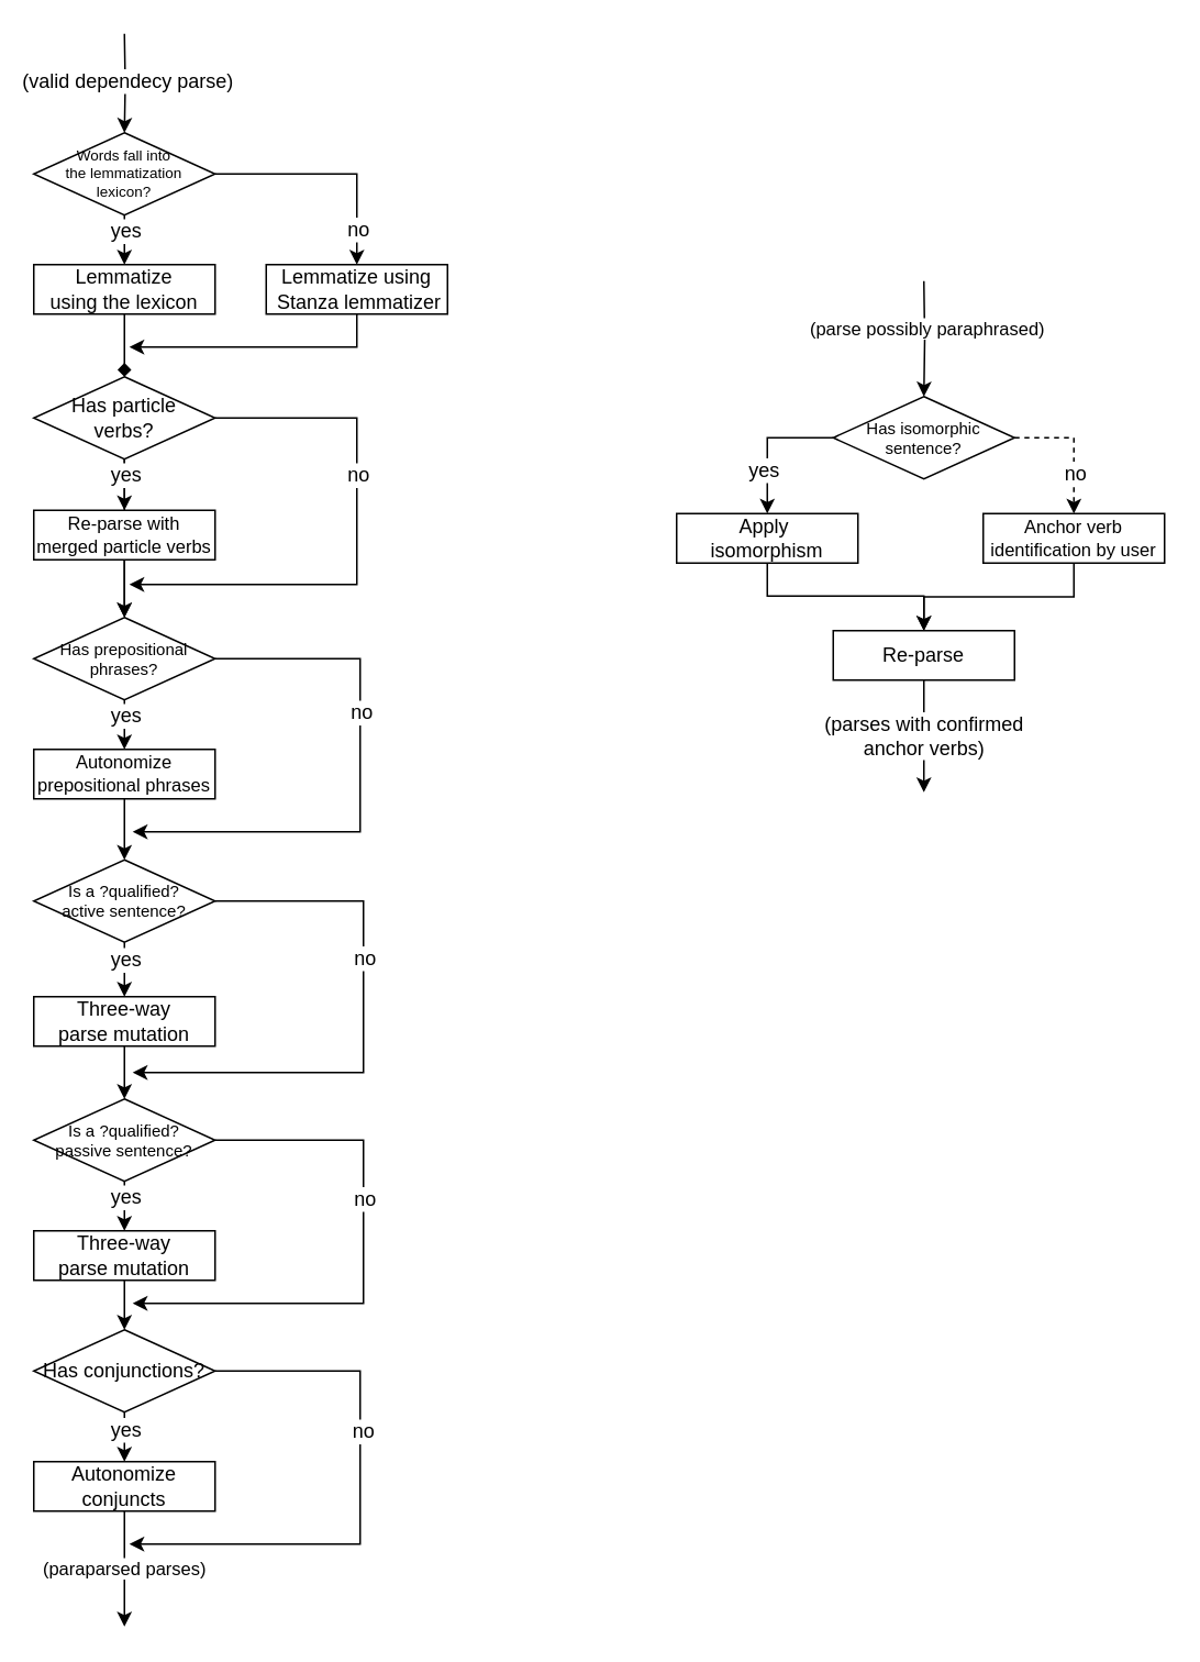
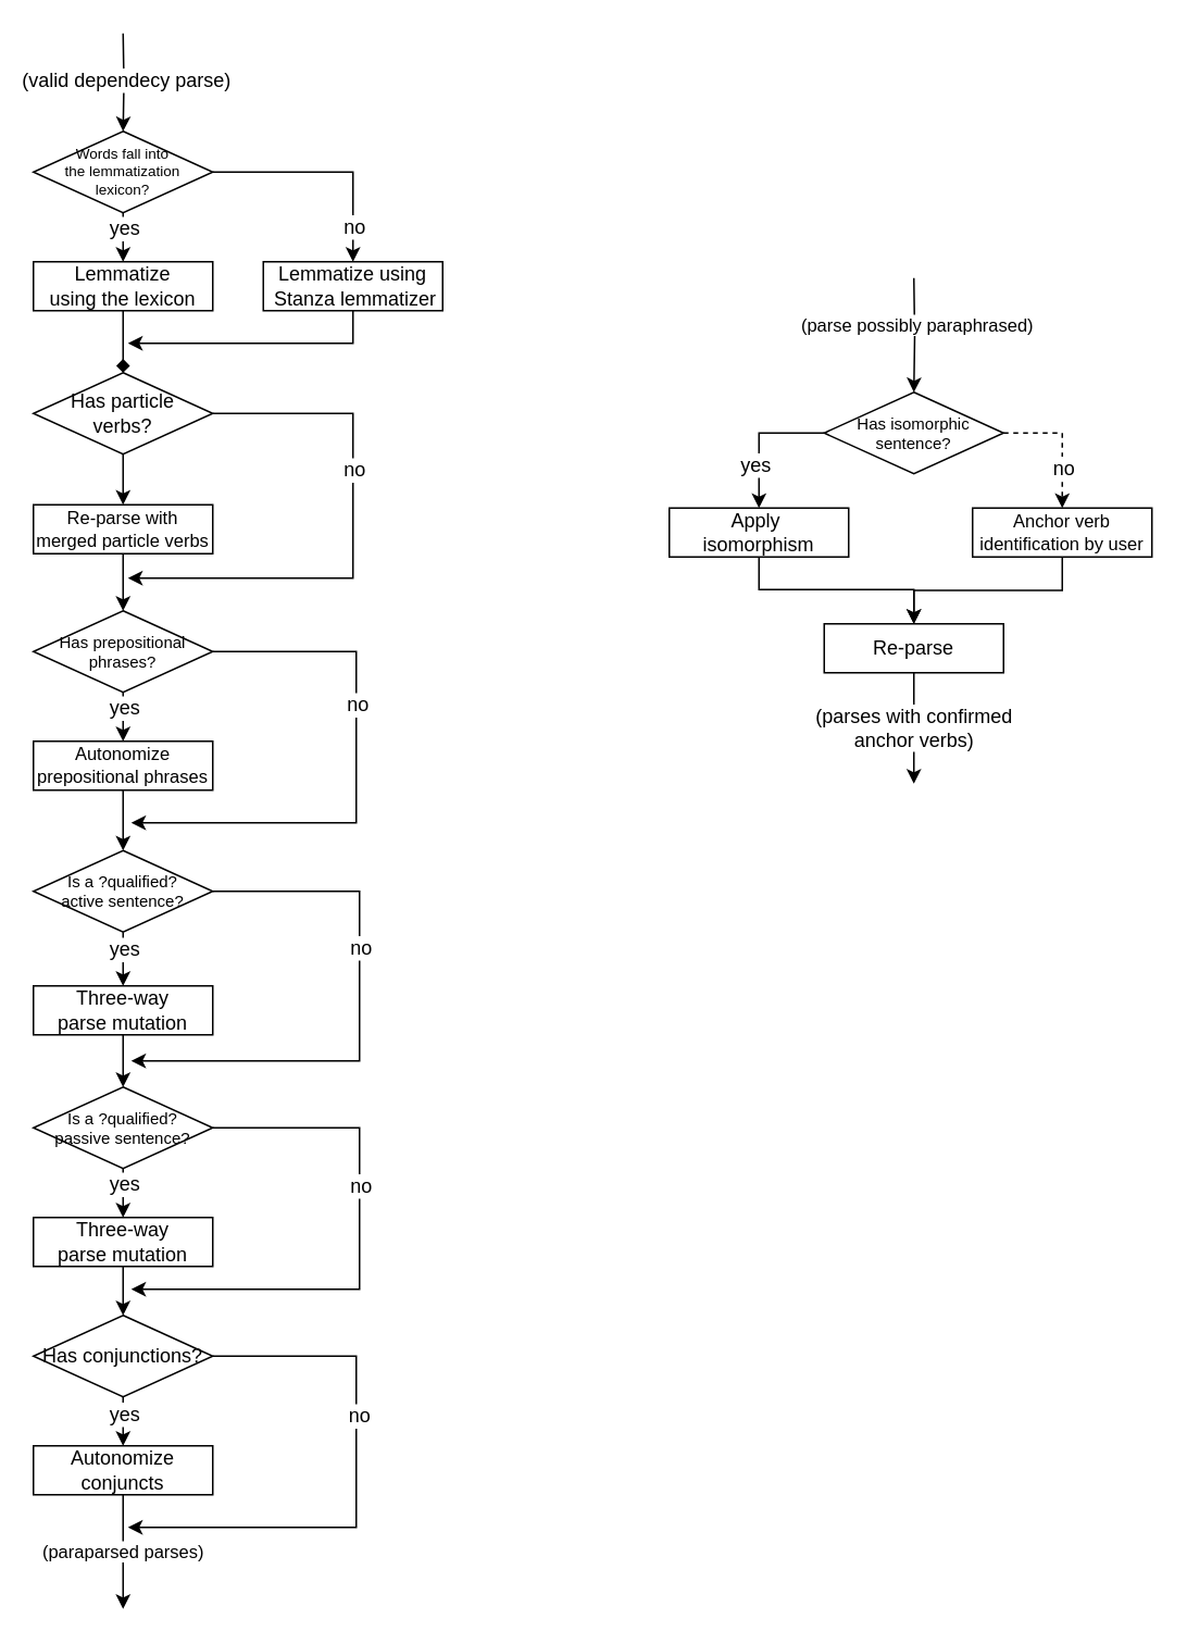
  <mxCell id="0" />
  <mxCell id="1" parent="0" />
  <mxCell id="2" style="edgeStyle=orthogonalEdgeStyle;rounded=0;orthogonalLoop=1;jettySize=auto;html=1;fontSize=12;entryX=0.5;entryY=0;entryDx=0;entryDy=0;" parent="1" target="37" edge="1"><mxGeometry relative="1" as="geometry"><mxPoint x="75" y="20" as="sourcePoint" /><mxPoint x="75" y="70" as="targetPoint" /></mxGeometry></mxCell>
  <mxCell id="3" value="&lt;span style=&quot;font-size: 12px&quot;&gt;(valid dependecy parse)&lt;/span&gt;" style="edgeLabel;html=1;align=center;verticalAlign=middle;resizable=0;points=[];" parent="2" vertex="1" connectable="0"><mxGeometry x="-0.074" y="-1" relative="1" as="geometry"><mxPoint x="2" as="offset" /></mxGeometry></mxCell>
  <mxCell id="4" style="edgeStyle=none;rounded=0;orthogonalLoop=1;jettySize=auto;html=1;exitX=0.5;exitY=1;exitDx=0;exitDy=0;endArrow=classic;endFill=1;fontSize=10;entryX=0.5;entryY=0;entryDx=0;entryDy=0;" parent="1" source="9" target="11" edge="1"><mxGeometry relative="1" as="geometry"><mxPoint x="76" y="314" as="targetPoint" /></mxGeometry></mxCell>
  <mxCell id="5" style="edgeStyle=none;rounded=0;orthogonalLoop=1;jettySize=auto;html=1;endArrow=classic;endFill=1;fontSize=10;exitX=1;exitY=0.5;exitDx=0;exitDy=0;" parent="1" source="9" edge="1"><mxGeometry relative="1" as="geometry"><mxPoint x="78" y="354" as="targetPoint" /><Array as="points"><mxPoint x="216" y="253" /><mxPoint x="216" y="354" /><mxPoint x="148" y="354" /></Array></mxGeometry></mxCell>
  <mxCell id="6" value="no" style="edgeLabel;html=1;align=center;verticalAlign=middle;resizable=0;points=[];fontSize=12;" vertex="1" connectable="0" parent="5"><mxGeometry x="-0.268" relative="1" as="geometry"><mxPoint y="1" as="offset" /></mxGeometry></mxCell>
- <mxCell id="7" value="" style="edgeStyle=orthogonalEdgeStyle;rounded=0;orthogonalLoop=1;jettySize=auto;html=1;fontSize=12;" edge="1" parent="1" source="9" target="18"><mxGeometry relative="1" as="geometry" /></mxCell>
- <mxCell id="8" value="yes" style="edgeLabel;html=1;align=center;verticalAlign=middle;resizable=0;points=[];fontSize=12;" vertex="1" connectable="0" parent="7"><mxGeometry x="-0.785" y="1" relative="1" as="geometry"><mxPoint x="-1" y="-1" as="offset" /></mxGeometry></mxCell>
  <mxCell id="9" value="Has particle&lt;br&gt;verbs?" style="rhombus;whiteSpace=wrap;html=1;" parent="1" vertex="1"><mxGeometry x="20" y="228" width="110" height="50" as="geometry" /></mxCell>
  <mxCell id="10" style="edgeStyle=orthogonalEdgeStyle;rounded=0;orthogonalLoop=1;jettySize=auto;html=1;entryX=0.5;entryY=0;entryDx=0;entryDy=0;fontSize=9;" edge="1" parent="1" source="11" target="18"><mxGeometry relative="1" as="geometry" /></mxCell>
  <mxCell id="11" value="Re-parse with merged particle verbs" style="rounded=0;whiteSpace=wrap;html=1;fontSize=11;" parent="1" vertex="1"><mxGeometry x="20" y="309" width="110" height="30" as="geometry" /></mxCell>
  <mxCell id="12" style="edgeStyle=orthogonalEdgeStyle;rounded=0;orthogonalLoop=1;jettySize=auto;html=1;entryX=0.5;entryY=0;entryDx=0;entryDy=0;fontSize=9;endArrow=diamond;" edge="1" parent="1" source="13" target="9"><mxGeometry relative="1" as="geometry" /></mxCell>
  <mxCell id="13" value="Lemmatize &lt;br&gt;using the lexicon" style="rounded=0;whiteSpace=wrap;html=1;" parent="1" vertex="1"><mxGeometry x="20" y="160" width="110" height="30" as="geometry" /></mxCell>
  <mxCell id="14" style="edgeStyle=orthogonalEdgeStyle;rounded=0;orthogonalLoop=1;jettySize=auto;html=1;entryX=0.5;entryY=0;entryDx=0;entryDy=0;fontSize=9;" edge="1" parent="1" source="18" target="20"><mxGeometry relative="1" as="geometry" /></mxCell>
  <mxCell id="15" value="yes" style="edgeLabel;html=1;align=center;verticalAlign=middle;resizable=0;points=[];fontSize=12;" vertex="1" connectable="0" parent="14"><mxGeometry x="0.32" relative="1" as="geometry"><mxPoint y="-4" as="offset" /></mxGeometry></mxCell>
  <mxCell id="16" style="edgeStyle=orthogonalEdgeStyle;rounded=0;orthogonalLoop=1;jettySize=auto;html=1;fontSize=9;" edge="1" parent="1" source="18"><mxGeometry relative="1" as="geometry"><mxPoint x="80" y="504" as="targetPoint" /><Array as="points"><mxPoint x="218" y="399" /><mxPoint x="218" y="504" /></Array></mxGeometry></mxCell>
  <mxCell id="17" value="no" style="edgeLabel;html=1;align=center;verticalAlign=middle;resizable=0;points=[];fontSize=12;" vertex="1" connectable="0" parent="16"><mxGeometry x="-0.262" y="1" relative="1" as="geometry"><mxPoint x="-1" y="-2" as="offset" /></mxGeometry></mxCell>
  <mxCell id="18" value="Has prepositional&lt;br style=&quot;font-size: 10px;&quot;&gt;phrases?" style="rhombus;whiteSpace=wrap;html=1;fontSize=10;" parent="1" vertex="1"><mxGeometry x="20" y="374" width="110" height="50" as="geometry" /></mxCell>
  <mxCell id="19" style="edgeStyle=orthogonalEdgeStyle;rounded=0;orthogonalLoop=1;jettySize=auto;html=1;entryX=0.5;entryY=0;entryDx=0;entryDy=0;fontSize=9;" edge="1" parent="1" source="20" target="25"><mxGeometry relative="1" as="geometry" /></mxCell>
  <mxCell id="20" value="Autonomize prepositional phrases" style="rounded=0;whiteSpace=wrap;html=1;fontSize=11;" parent="1" vertex="1"><mxGeometry x="20" y="454" width="110" height="30" as="geometry" /></mxCell>
  <mxCell id="21" style="edgeStyle=orthogonalEdgeStyle;rounded=0;orthogonalLoop=1;jettySize=auto;html=1;entryX=0.5;entryY=0;entryDx=0;entryDy=0;fontSize=9;" edge="1" parent="1" source="25" target="27"><mxGeometry relative="1" as="geometry" /></mxCell>
  <mxCell id="22" value="yes" style="edgeLabel;html=1;align=center;verticalAlign=middle;resizable=0;points=[];fontSize=12;" vertex="1" connectable="0" parent="21"><mxGeometry x="-0.575" relative="1" as="geometry"><mxPoint as="offset" /></mxGeometry></mxCell>
  <mxCell id="23" style="edgeStyle=orthogonalEdgeStyle;rounded=0;orthogonalLoop=1;jettySize=auto;html=1;exitX=1;exitY=0.5;exitDx=0;exitDy=0;fontSize=12;" edge="1" parent="1" source="25"><mxGeometry relative="1" as="geometry"><mxPoint x="80" y="650" as="targetPoint" /><Array as="points"><mxPoint x="220" y="546" /><mxPoint x="220" y="650" /></Array></mxGeometry></mxCell>
  <mxCell id="24" value="no" style="edgeLabel;html=1;align=center;verticalAlign=middle;resizable=0;points=[];fontSize=12;" vertex="1" connectable="0" parent="23"><mxGeometry x="-0.245" relative="1" as="geometry"><mxPoint y="-2" as="offset" /></mxGeometry></mxCell>
  <mxCell id="25" value="Is a ?qualified?&lt;br&gt;active sentence?" style="rhombus;whiteSpace=wrap;html=1;fontSize=10;" parent="1" vertex="1"><mxGeometry x="20" y="521" width="110" height="50" as="geometry" /></mxCell>
  <mxCell id="26" style="edgeStyle=orthogonalEdgeStyle;rounded=0;orthogonalLoop=1;jettySize=auto;html=1;entryX=0.5;entryY=0;entryDx=0;entryDy=0;fontSize=12;" edge="1" parent="1" source="27" target="59"><mxGeometry relative="1" as="geometry" /></mxCell>
  <mxCell id="27" value="Three-way&lt;br&gt;parse mutation" style="rounded=0;whiteSpace=wrap;html=1;" parent="1" vertex="1"><mxGeometry x="20" y="604" width="110" height="30" as="geometry" /></mxCell>
  <mxCell id="28" style="edgeStyle=orthogonalEdgeStyle;rounded=0;orthogonalLoop=1;jettySize=auto;html=1;entryX=0.5;entryY=0;entryDx=0;entryDy=0;fontSize=11;" edge="1" parent="1" source="32" target="34"><mxGeometry relative="1" as="geometry" /></mxCell>
  <mxCell id="29" value="yes" style="edgeLabel;html=1;align=center;verticalAlign=middle;resizable=0;points=[];fontSize=12;" vertex="1" connectable="0" parent="28"><mxGeometry x="0.28" relative="1" as="geometry"><mxPoint y="-2" as="offset" /></mxGeometry></mxCell>
  <mxCell id="30" style="edgeStyle=orthogonalEdgeStyle;rounded=0;orthogonalLoop=1;jettySize=auto;html=1;fontSize=11;" edge="1" parent="1" source="32"><mxGeometry relative="1" as="geometry"><mxPoint x="78" y="936" as="targetPoint" /><Array as="points"><mxPoint x="218" y="831" /><mxPoint x="218" y="936" /><mxPoint x="78" y="936" /></Array></mxGeometry></mxCell>
  <mxCell id="31" value="no" style="edgeLabel;html=1;align=center;verticalAlign=middle;resizable=0;points=[];fontSize=12;" vertex="1" connectable="0" parent="30"><mxGeometry x="-0.249" y="1" relative="1" as="geometry"><mxPoint y="-1" as="offset" /></mxGeometry></mxCell>
  <mxCell id="32" value="Has conjunctions?" style="rhombus;whiteSpace=wrap;html=1;fontSize=12;" parent="1" vertex="1"><mxGeometry x="20" y="806" width="110" height="50" as="geometry" /></mxCell>
  <mxCell id="33" value="(paraparsed parses)" style="edgeStyle=orthogonalEdgeStyle;rounded=0;orthogonalLoop=1;jettySize=auto;html=1;fontSize=11;exitX=0.5;exitY=1;exitDx=0;exitDy=0;" edge="1" parent="1" source="34"><mxGeometry relative="1" as="geometry"><mxPoint x="75" y="986" as="targetPoint" /><mxPoint x="75" y="916" as="sourcePoint" /><mxPoint as="offset" /></mxGeometry></mxCell>
  <mxCell id="34" value="Autonomize conjuncts" style="rounded=0;whiteSpace=wrap;html=1;" parent="1" vertex="1"><mxGeometry x="20" y="886" width="110" height="30" as="geometry" /></mxCell>
  <mxCell id="35" style="edgeStyle=orthogonalEdgeStyle;rounded=0;orthogonalLoop=1;jettySize=auto;html=1;exitX=0.5;exitY=1;exitDx=0;exitDy=0;entryX=0.5;entryY=0;entryDx=0;entryDy=0;fontSize=9;" edge="1" parent="1" source="37" target="13"><mxGeometry relative="1" as="geometry" /></mxCell>
  <mxCell id="36" value="yes" style="edgeLabel;html=1;align=center;verticalAlign=middle;resizable=0;points=[];fontSize=12;" vertex="1" connectable="0" parent="35"><mxGeometry x="-0.133" relative="1" as="geometry"><mxPoint y="-4" as="offset" /></mxGeometry></mxCell>
  <mxCell id="37" value="Words fall into &lt;br&gt;the lemmatization&lt;br&gt;lexicon?" style="rhombus;whiteSpace=wrap;html=1;fontSize=9;" vertex="1" parent="1"><mxGeometry x="20" y="80" width="110" height="50" as="geometry" /></mxCell>
  <mxCell id="38" style="edgeStyle=orthogonalEdgeStyle;rounded=0;orthogonalLoop=1;jettySize=auto;html=1;fontSize=9;" edge="1" parent="1" source="39"><mxGeometry relative="1" as="geometry"><mxPoint x="78" y="210" as="targetPoint" /><Array as="points"><mxPoint x="216" y="210" /></Array></mxGeometry></mxCell>
  <mxCell id="39" value="Lemmatize using&lt;br&gt;&amp;nbsp;Stanza lemmatizer" style="rounded=0;whiteSpace=wrap;html=1;" vertex="1" parent="1"><mxGeometry x="161" y="160" width="110" height="30" as="geometry" /></mxCell>
  <mxCell id="40" style="edgeStyle=none;rounded=0;orthogonalLoop=1;jettySize=auto;html=1;endArrow=classic;endFill=1;fontSize=10;exitX=1;exitY=0.5;exitDx=0;exitDy=0;entryX=0.5;entryY=0;entryDx=0;entryDy=0;" edge="1" parent="1" source="37" target="39"><mxGeometry relative="1" as="geometry"><mxPoint x="226" y="171" as="targetPoint" /><Array as="points"><mxPoint x="216" y="105" /></Array><mxPoint x="140" y="110" as="sourcePoint" /></mxGeometry></mxCell>
  <mxCell id="41" value="no" style="edgeLabel;html=1;align=center;verticalAlign=middle;resizable=0;points=[];fontSize=12;" vertex="1" connectable="0" parent="40"><mxGeometry x="0.66" relative="1" as="geometry"><mxPoint y="2" as="offset" /></mxGeometry></mxCell>
  <mxCell id="42" value="(parses with confirmed &lt;br&gt;anchor verbs)" style="edgeStyle=orthogonalEdgeStyle;rounded=0;orthogonalLoop=1;jettySize=auto;html=1;fontSize=12;" edge="1" parent="1" source="43"><mxGeometry relative="1" as="geometry"><mxPoint x="560" y="480" as="targetPoint" /></mxGeometry></mxCell>
  <mxCell id="43" value="Re-parse" style="rounded=0;whiteSpace=wrap;html=1;" vertex="1" parent="1"><mxGeometry x="505" y="382" width="110" height="30" as="geometry" /></mxCell>
  <mxCell id="44" style="edgeStyle=orthogonalEdgeStyle;rounded=0;orthogonalLoop=1;jettySize=auto;html=1;entryX=0.5;entryY=0;entryDx=0;entryDy=0;fontSize=12;exitX=0;exitY=0.5;exitDx=0;exitDy=0;" edge="1" parent="1" source="48" target="50"><mxGeometry relative="1" as="geometry"><Array as="points"><mxPoint x="465" y="265" /></Array></mxGeometry></mxCell>
  <mxCell id="45" value="yes" style="edgeLabel;html=1;align=center;verticalAlign=middle;resizable=0;points=[];fontSize=12;" vertex="1" connectable="0" parent="44"><mxGeometry x="0.372" y="-3" relative="1" as="geometry"><mxPoint as="offset" /></mxGeometry></mxCell>
  <mxCell id="46" style="edgeStyle=orthogonalEdgeStyle;rounded=0;orthogonalLoop=1;jettySize=auto;html=1;entryX=0.5;entryY=0;entryDx=0;entryDy=0;fontSize=12;dashed=1;" edge="1" parent="1" source="48" target="52"><mxGeometry relative="1" as="geometry"><Array as="points"><mxPoint x="651" y="265.5" /></Array></mxGeometry></mxCell>
  <mxCell id="47" value="no" style="edgeLabel;html=1;align=center;verticalAlign=middle;resizable=0;points=[];fontSize=12;" vertex="1" connectable="0" parent="46"><mxGeometry x="0.39" relative="1" as="geometry"><mxPoint as="offset" /></mxGeometry></mxCell>
  <mxCell id="48" value="&lt;font style=&quot;font-size: 10px&quot;&gt;Has isomorphic sentence?&lt;/font&gt;" style="rhombus;whiteSpace=wrap;html=1;fontSize=10;align=center;" vertex="1" parent="1"><mxGeometry x="505" y="240" width="110" height="50" as="geometry" /></mxCell>
  <mxCell id="49" style="edgeStyle=orthogonalEdgeStyle;rounded=0;orthogonalLoop=1;jettySize=auto;html=1;entryX=0.5;entryY=0;entryDx=0;entryDy=0;fontSize=12;" edge="1" parent="1" source="50" target="43"><mxGeometry relative="1" as="geometry"><Array as="points"><mxPoint x="465" y="361" /><mxPoint x="560" y="361" /></Array></mxGeometry></mxCell>
  <mxCell id="50" value="Apply&amp;nbsp;&lt;br&gt;isomorphism" style="rounded=0;whiteSpace=wrap;html=1;" vertex="1" parent="1"><mxGeometry x="410" y="311" width="110" height="30" as="geometry" /></mxCell>
  <mxCell id="51" style="edgeStyle=orthogonalEdgeStyle;rounded=0;orthogonalLoop=1;jettySize=auto;html=1;entryX=0.5;entryY=0;entryDx=0;entryDy=0;fontSize=12;" edge="1" parent="1" source="52" target="43"><mxGeometry relative="1" as="geometry" /></mxCell>
  <mxCell id="52" value="Anchor verb identification by user" style="rounded=0;whiteSpace=wrap;html=1;fontSize=11;" vertex="1" parent="1"><mxGeometry x="596" y="311" width="110" height="30" as="geometry" /></mxCell>
  <mxCell id="53" style="edgeStyle=orthogonalEdgeStyle;rounded=0;orthogonalLoop=1;jettySize=auto;html=1;entryX=0.5;entryY=0;entryDx=0;entryDy=0;fontSize=12;" edge="1" parent="1" target="48"><mxGeometry relative="1" as="geometry"><mxPoint x="560" y="170" as="sourcePoint" /></mxGeometry></mxCell>
  <mxCell id="54" value="(parse possibly paraphrased)" style="edgeLabel;html=1;align=center;verticalAlign=middle;resizable=0;points=[];fontSize=11;" vertex="1" connectable="0" parent="53"><mxGeometry x="-0.167" y="1" relative="1" as="geometry"><mxPoint as="offset" /></mxGeometry></mxCell>
  <mxCell id="55" style="edgeStyle=orthogonalEdgeStyle;rounded=0;orthogonalLoop=1;jettySize=auto;html=1;entryX=0.5;entryY=0;entryDx=0;entryDy=0;fontSize=10;" edge="1" parent="1" source="59" target="61"><mxGeometry relative="1" as="geometry" /></mxCell>
  <mxCell id="56" value="yes" style="edgeLabel;html=1;align=center;verticalAlign=middle;resizable=0;points=[];fontSize=12;" vertex="1" connectable="0" parent="55"><mxGeometry x="0.24" relative="1" as="geometry"><mxPoint y="-2" as="offset" /></mxGeometry></mxCell>
  <mxCell id="57" style="edgeStyle=orthogonalEdgeStyle;rounded=0;orthogonalLoop=1;jettySize=auto;html=1;fontSize=12;" edge="1" parent="1" source="59"><mxGeometry relative="1" as="geometry"><mxPoint x="80" y="790" as="targetPoint" /><Array as="points"><mxPoint x="220" y="691" /><mxPoint x="220" y="790" /></Array></mxGeometry></mxCell>
  <mxCell id="58" value="no" style="edgeLabel;html=1;align=center;verticalAlign=middle;resizable=0;points=[];fontSize=12;" vertex="1" connectable="0" parent="57"><mxGeometry x="-0.234" y="1" relative="1" as="geometry"><mxPoint x="-1" y="-1" as="offset" /></mxGeometry></mxCell>
  <mxCell id="59" value="Is a ?qualified?&lt;br&gt;passive sentence?" style="rhombus;whiteSpace=wrap;html=1;fontSize=10;" vertex="1" parent="1"><mxGeometry x="20" y="666" width="110" height="50" as="geometry" /></mxCell>
  <mxCell id="60" style="edgeStyle=orthogonalEdgeStyle;rounded=0;orthogonalLoop=1;jettySize=auto;html=1;entryX=0.5;entryY=0;entryDx=0;entryDy=0;fontSize=12;" edge="1" parent="1" source="61" target="32"><mxGeometry relative="1" as="geometry" /></mxCell>
  <mxCell id="61" value="&lt;span&gt;Three-way&lt;/span&gt;&lt;br&gt;&lt;span&gt;parse mutation&lt;/span&gt;" style="rounded=0;whiteSpace=wrap;html=1;" vertex="1" parent="1"><mxGeometry x="20" y="746" width="110" height="30" as="geometry" /></mxCell>
